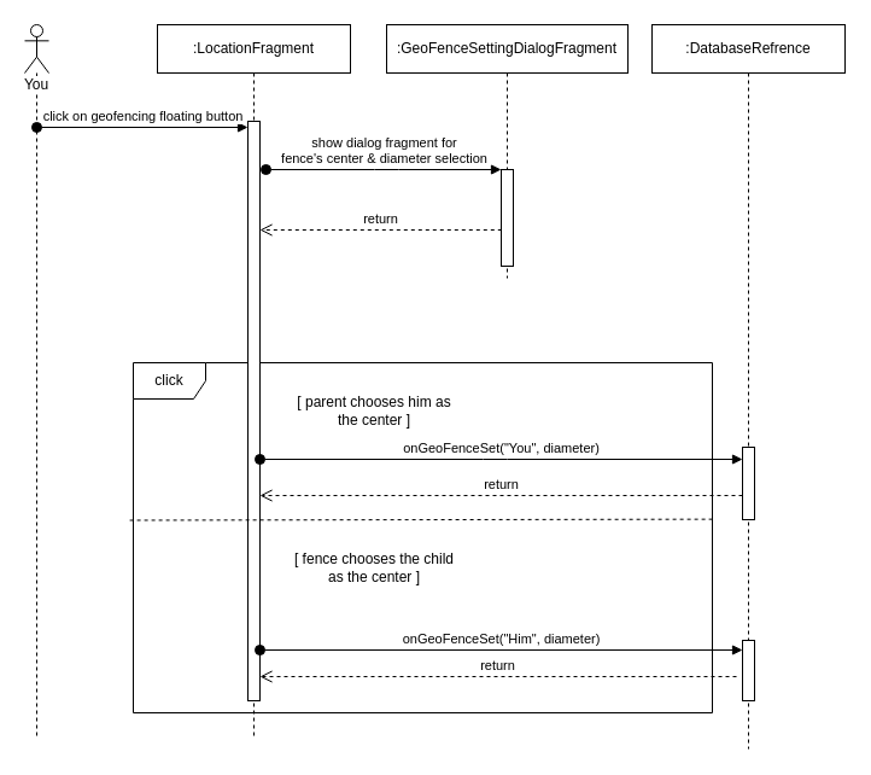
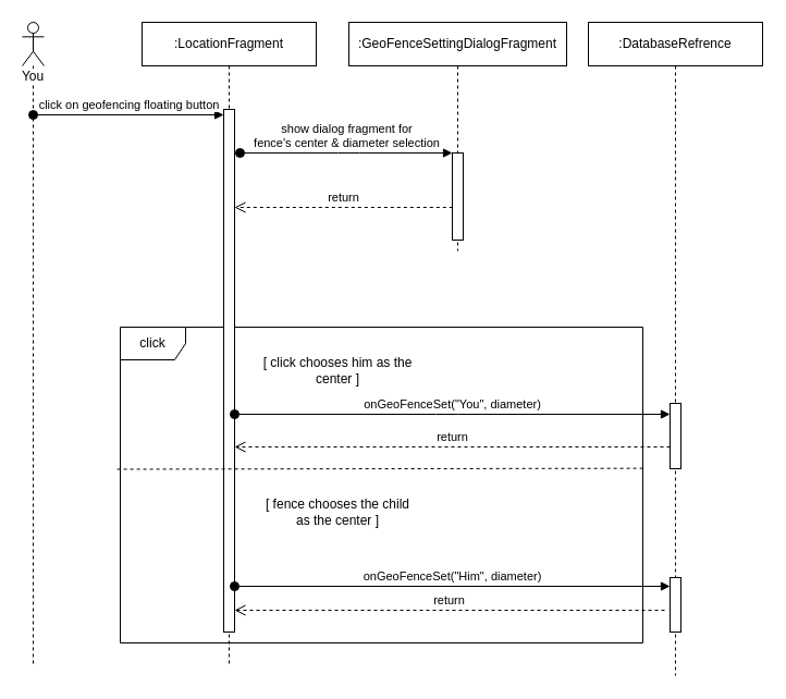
  <mxCell id="0" />
  <mxCell id="1" parent="0" />
  <mxCell id="2" value="click" style="shape=umlFrame;whiteSpace=wrap;html=1;" vertex="1" parent="1"><mxGeometry x="110" y="300" width="480" height="290" as="geometry" /></mxCell>
  <mxCell id="3" value=":LocationFragment" style="shape=umlLifeline;perimeter=lifelinePerimeter;whiteSpace=wrap;html=1;container=1;collapsible=0;recursiveResize=0;outlineConnect=0;" vertex="1" parent="1"><mxGeometry x="130" y="20" width="160" height="590" as="geometry" /></mxCell>
  <mxCell id="4" value="" style="html=1;points=[];perimeter=orthogonalPerimeter;" vertex="1" parent="3"><mxGeometry x="75" y="80" width="10" height="480" as="geometry" /></mxCell>
  <mxCell id="5" value="You" style="shape=umlLifeline;participant=umlActor;perimeter=lifelinePerimeter;whiteSpace=wrap;html=1;container=1;collapsible=0;recursiveResize=0;verticalAlign=top;spacingTop=36;labelBackgroundColor=#ffffff;outlineConnect=0;" vertex="1" parent="1"><mxGeometry x="20" y="20" width="20" height="590" as="geometry" /></mxCell>
  <mxCell id="6" value=":GeoFenceSettingDialogFragment" style="shape=umlLifeline;perimeter=lifelinePerimeter;whiteSpace=wrap;html=1;container=1;collapsible=0;recursiveResize=0;outlineConnect=0;" vertex="1" parent="1"><mxGeometry x="320" y="20" width="200" height="210" as="geometry" /></mxCell>
  <mxCell id="7" value="" style="html=1;points=[];perimeter=orthogonalPerimeter;" vertex="1" parent="6"><mxGeometry x="95" y="120" width="10" height="80" as="geometry" /></mxCell>
  <mxCell id="8" value=":DatabaseRefrence" style="shape=umlLifeline;perimeter=lifelinePerimeter;whiteSpace=wrap;html=1;container=1;collapsible=0;recursiveResize=0;outlineConnect=0;" vertex="1" parent="1"><mxGeometry x="540" y="20" width="160" height="600" as="geometry" /></mxCell>
  <mxCell id="9" value="" style="html=1;points=[];perimeter=orthogonalPerimeter;" vertex="1" parent="8"><mxGeometry x="75" y="350" width="10" height="60" as="geometry" /></mxCell>
  <mxCell id="10" value="" style="html=1;points=[];perimeter=orthogonalPerimeter;" vertex="1" parent="8"><mxGeometry x="75" y="510" width="10" height="50" as="geometry" /></mxCell>
  <mxCell id="11" value="click on geofencing floating button" style="html=1;verticalAlign=bottom;startArrow=oval;endArrow=block;startSize=8;" edge="1" parent="1" target="4"><mxGeometry relative="1" as="geometry"><mxPoint x="30" y="105" as="sourcePoint" /></mxGeometry></mxCell>
  <mxCell id="12" value="show dialog fragment for&lt;br&gt;fence's center &amp;amp; diameter selection" style="html=1;verticalAlign=bottom;startArrow=oval;endArrow=block;startSize=8;" edge="1" parent="1" target="7"><mxGeometry relative="1" as="geometry"><mxPoint x="220" y="140" as="sourcePoint" /><Array as="points"><mxPoint x="320" y="140" /></Array></mxGeometry></mxCell>
  <mxCell id="13" value="[ fence chooses the child as the center ]" style="text;html=1;strokeColor=none;fillColor=none;align=center;verticalAlign=middle;whiteSpace=wrap;rounded=0;" vertex="1" parent="1"><mxGeometry x="240" y="460" width="140" height="20" as="geometry" /></mxCell>
  <mxCell id="14" value="onGeoFenceSet(&quot;You&quot;, diameter)" style="html=1;verticalAlign=bottom;startArrow=oval;endArrow=block;startSize=8;" edge="1" parent="1" source="4" target="9"><mxGeometry relative="1" as="geometry"><mxPoint x="215" y="360" as="sourcePoint" /><Array as="points"><mxPoint x="410" y="380" /></Array></mxGeometry></mxCell>
- <mxCell id="15" value="[ parent chooses him as the center ]" style="text;html=1;strokeColor=none;fillColor=none;align=center;verticalAlign=middle;whiteSpace=wrap;rounded=0;" vertex="1" parent="1"><mxGeometry x="240" y="330" width="140" height="20" as="geometry" /></mxCell>
+ <mxCell id="15" value="[ click chooses him as the center ]" style="text;html=1;strokeColor=none;fillColor=none;align=center;verticalAlign=middle;whiteSpace=wrap;rounded=0;" vertex="1" parent="1"><mxGeometry x="240" y="330" width="140" height="20" as="geometry" /></mxCell>
  <mxCell id="16" value="return" style="html=1;verticalAlign=bottom;endArrow=open;dashed=1;endSize=8;" edge="1" parent="1" target="4"><mxGeometry relative="1" as="geometry"><mxPoint x="615" y="410" as="sourcePoint" /><mxPoint x="535" y="410" as="targetPoint" /></mxGeometry></mxCell>
  <mxCell id="17" value="" style="endArrow=none;dashed=1;html=1;entryX=1.002;entryY=0.447;entryDx=0;entryDy=0;entryPerimeter=0;exitX=-0.006;exitY=0.45;exitDx=0;exitDy=0;exitPerimeter=0;" edge="1" parent="1" source="2" target="2"><mxGeometry width="50" height="50" relative="1" as="geometry"><mxPoint x="110" y="426" as="sourcePoint" /><mxPoint x="160" y="390" as="targetPoint" /></mxGeometry></mxCell>
  <mxCell id="18" value="onGeoFenceSet(&quot;Him&quot;, diameter)" style="html=1;verticalAlign=bottom;startArrow=oval;endArrow=block;startSize=8;" edge="1" parent="1" source="4"><mxGeometry relative="1" as="geometry"><mxPoint x="555" y="500" as="sourcePoint" /><mxPoint x="615" y="538" as="targetPoint" /></mxGeometry></mxCell>
  <mxCell id="19" value="return" style="html=1;verticalAlign=bottom;endArrow=open;dashed=1;endSize=8;" edge="1" parent="1" target="4"><mxGeometry relative="1" as="geometry"><mxPoint x="610" y="560" as="sourcePoint" /><mxPoint x="530" y="560" as="targetPoint" /></mxGeometry></mxCell>
  <mxCell id="20" value="return" style="html=1;verticalAlign=bottom;endArrow=open;dashed=1;endSize=8;exitX=0.032;exitY=0.625;exitDx=0;exitDy=0;exitPerimeter=0;" edge="1" parent="1" target="4" source="7"><mxGeometry relative="1" as="geometry"><mxPoint x="410" y="240" as="sourcePoint" /><mxPoint x="320" y="240" as="targetPoint" /></mxGeometry></mxCell>
